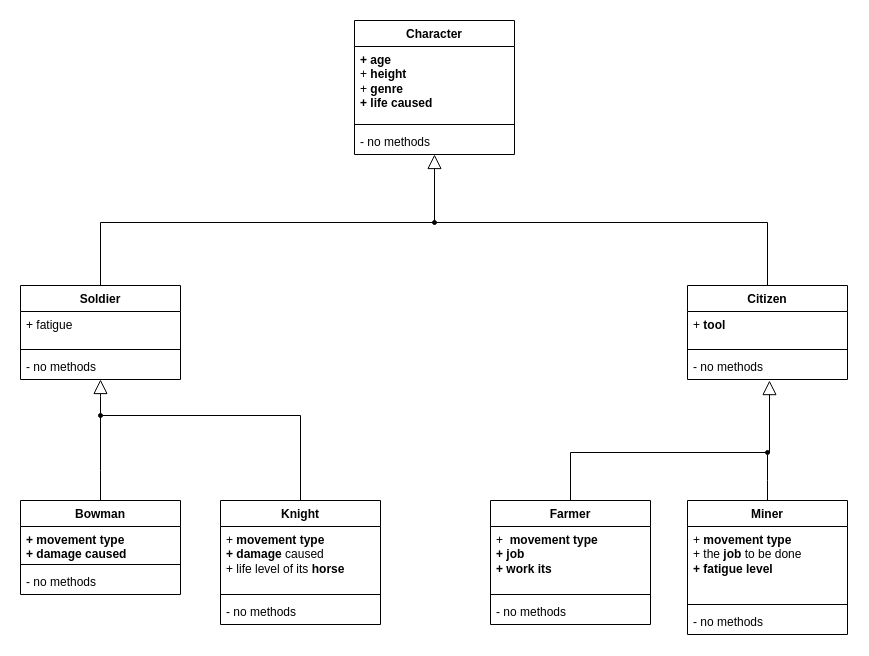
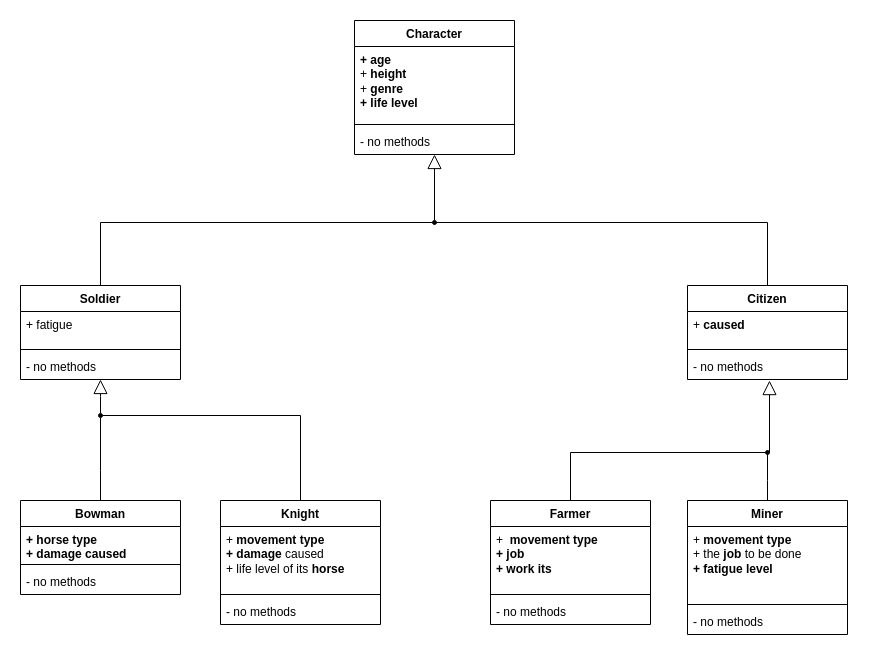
  <mxCell id="0" />
  <mxCell id="1" parent="0" />
  <mxCell id="2" value="Character" style="swimlane;fontStyle=1;align=center;verticalAlign=top;childLayout=stackLayout;horizontal=1;startSize=26;horizontalStack=0;resizeParent=1;resizeParentMax=0;resizeLast=0;collapsible=1;marginBottom=0;whiteSpace=wrap;html=1;" vertex="1" parent="1"><mxGeometry x="354" y="20" width="160" height="134" as="geometry" /></mxCell>
- <mxCell id="3" value="&lt;div&gt;&lt;strong&gt;+ age&lt;/strong&gt;&lt;/div&gt;&lt;div&gt;+ &lt;strong&gt;height&lt;/strong&gt;&lt;br&gt;&lt;/div&gt;&lt;div&gt;+&lt;strong&gt; genre&lt;/strong&gt; &lt;br&gt;&lt;/div&gt;&lt;div&gt;&lt;strong&gt;+ life caused&lt;/strong&gt;&lt;/div&gt;" style="text;strokeColor=none;fillColor=none;align=left;verticalAlign=top;spacingLeft=4;spacingRight=4;overflow=hidden;rotatable=0;points=[[0,0.5],[1,0.5]];portConstraint=eastwest;whiteSpace=wrap;html=1;" vertex="1" parent="2"><mxGeometry y="26" width="160" height="74" as="geometry" /></mxCell>
+ <mxCell id="3" value="&lt;div&gt;&lt;strong&gt;+ age&lt;/strong&gt;&lt;/div&gt;&lt;div&gt;+ &lt;strong&gt;height&lt;/strong&gt;&lt;br&gt;&lt;/div&gt;&lt;div&gt;+&lt;strong&gt; genre&lt;/strong&gt; &lt;br&gt;&lt;/div&gt;&lt;div&gt;&lt;strong&gt;+ life level&lt;/strong&gt;&lt;/div&gt;" style="text;strokeColor=none;fillColor=none;align=left;verticalAlign=top;spacingLeft=4;spacingRight=4;overflow=hidden;rotatable=0;points=[[0,0.5],[1,0.5]];portConstraint=eastwest;whiteSpace=wrap;html=1;" vertex="1" parent="2"><mxGeometry y="26" width="160" height="74" as="geometry" /></mxCell>
  <mxCell id="4" value="" style="line;strokeWidth=1;fillColor=none;align=left;verticalAlign=middle;spacingTop=-1;spacingLeft=3;spacingRight=3;rotatable=0;labelPosition=right;points=[];portConstraint=eastwest;strokeColor=inherit;" vertex="1" parent="2"><mxGeometry y="100" width="160" height="8" as="geometry" /></mxCell>
  <mxCell id="5" value="- no methods" style="text;strokeColor=none;fillColor=none;align=left;verticalAlign=top;spacingLeft=4;spacingRight=4;overflow=hidden;rotatable=0;points=[[0,0.5],[1,0.5]];portConstraint=eastwest;whiteSpace=wrap;html=1;" vertex="1" parent="2"><mxGeometry y="108" width="160" height="26" as="geometry" /></mxCell>
  <mxCell id="6" value="Soldier" style="swimlane;fontStyle=1;align=center;verticalAlign=top;childLayout=stackLayout;horizontal=1;startSize=26;horizontalStack=0;resizeParent=1;resizeParentMax=0;resizeLast=0;collapsible=1;marginBottom=0;whiteSpace=wrap;html=1;" vertex="1" parent="1"><mxGeometry y="285" width="160" height="94" as="geometry" x="20" /></mxCell>
  <mxCell id="7" value="&lt;div&gt;+ fatigue&lt;br&gt;&lt;/div&gt;&lt;div&gt;&lt;br&gt;&lt;/div&gt;" style="text;strokeColor=none;fillColor=none;align=left;verticalAlign=top;spacingLeft=4;spacingRight=4;overflow=hidden;rotatable=0;points=[[0,0.5],[1,0.5]];portConstraint=eastwest;whiteSpace=wrap;html=1;" vertex="1" parent="6"><mxGeometry y="26" width="160" height="34" as="geometry" /></mxCell>
  <mxCell id="8" value="" style="line;strokeWidth=1;fillColor=none;align=left;verticalAlign=middle;spacingTop=-1;spacingLeft=3;spacingRight=3;rotatable=0;labelPosition=right;points=[];portConstraint=eastwest;strokeColor=inherit;" vertex="1" parent="6"><mxGeometry y="60" width="160" height="8" as="geometry" /></mxCell>
  <mxCell id="9" value="- no methods" style="text;strokeColor=none;fillColor=none;align=left;verticalAlign=top;spacingLeft=4;spacingRight=4;overflow=hidden;rotatable=0;points=[[0,0.5],[1,0.5]];portConstraint=eastwest;whiteSpace=wrap;html=1;" vertex="1" parent="6"><mxGeometry y="68" width="160" height="26" as="geometry" /></mxCell>
  <mxCell id="10" style="edgeStyle=orthogonalEdgeStyle;rounded=0;orthogonalLoop=1;jettySize=auto;html=1;entryX=0.5;entryY=0;entryDx=0;entryDy=0;endArrow=none;endFill=0;" edge="1" parent="1" source="12" target="6"><mxGeometry relative="1" as="geometry"><mxPoint x="310" y="240" as="targetPoint" /></mxGeometry></mxCell>
  <mxCell id="11" style="edgeStyle=orthogonalEdgeStyle;rounded=0;orthogonalLoop=1;jettySize=auto;html=1;entryX=0.5;entryY=0;entryDx=0;entryDy=0;endArrow=none;endFill=0;" edge="1" parent="1" source="12" target="14"><mxGeometry relative="1" as="geometry"><mxPoint x="510" y="220" as="targetPoint" /></mxGeometry></mxCell>
  <mxCell id="12" value="" style="verticalAlign=bottom;html=1;ellipse;fillColor=strokeColor;fontFamily=Helvetica;fontSize=11;fontColor=default;" vertex="1" parent="1"><mxGeometry x="432" y="220" width="4" height="4" as="geometry" /></mxCell>
  <mxCell id="13" value="" style="edgeStyle=elbowEdgeStyle;html=1;endSize=12;endArrow=block;endFill=0;elbow=horizontal;rounded=0;labelBackgroundColor=default;fontFamily=Helvetica;fontSize=11;fontColor=default;shape=connector;entryX=0.5;entryY=1;entryDx=0;entryDy=0;" edge="1" source="12" parent="1" target="2"><mxGeometry x="1" relative="1" as="geometry"><mxPoint x="390" y="190" as="targetPoint" /><Array as="points"><mxPoint x="434" y="220" /></Array></mxGeometry></mxCell>
  <mxCell id="14" value="&lt;strong&gt;Citizen&lt;/strong&gt;" style="swimlane;fontStyle=1;align=center;verticalAlign=top;childLayout=stackLayout;horizontal=1;startSize=26;horizontalStack=0;resizeParent=1;resizeParentMax=0;resizeLast=0;collapsible=1;marginBottom=0;whiteSpace=wrap;html=1;" vertex="1" parent="1"><mxGeometry x="687" y="285" width="160" height="94" as="geometry" /></mxCell>
- <mxCell id="15" value="&lt;div&gt;+ &lt;strong&gt;tool&lt;/strong&gt;&lt;br&gt;&lt;/div&gt;" style="text;strokeColor=none;fillColor=none;align=left;verticalAlign=top;spacingLeft=4;spacingRight=4;overflow=hidden;rotatable=0;points=[[0,0.5],[1,0.5]];portConstraint=eastwest;whiteSpace=wrap;html=1;" vertex="1" parent="14"><mxGeometry y="26" width="160" height="34" as="geometry" /></mxCell>
+ <mxCell id="15" value="&lt;div&gt;+ &lt;strong&gt;caused&lt;/strong&gt;&lt;br&gt;&lt;/div&gt;" style="text;strokeColor=none;fillColor=none;align=left;verticalAlign=top;spacingLeft=4;spacingRight=4;overflow=hidden;rotatable=0;points=[[0,0.5],[1,0.5]];portConstraint=eastwest;whiteSpace=wrap;html=1;" vertex="1" parent="14"><mxGeometry y="26" width="160" height="34" as="geometry" /></mxCell>
  <mxCell id="16" value="" style="line;strokeWidth=1;fillColor=none;align=left;verticalAlign=middle;spacingTop=-1;spacingLeft=3;spacingRight=3;rotatable=0;labelPosition=right;points=[];portConstraint=eastwest;strokeColor=inherit;" vertex="1" parent="14"><mxGeometry y="60" width="160" height="8" as="geometry" /></mxCell>
  <mxCell id="17" value="- no methods" style="text;strokeColor=none;fillColor=none;align=left;verticalAlign=top;spacingLeft=4;spacingRight=4;overflow=hidden;rotatable=0;points=[[0,0.5],[1,0.5]];portConstraint=eastwest;whiteSpace=wrap;html=1;" vertex="1" parent="14"><mxGeometry y="68" width="160" height="26" as="geometry" /></mxCell>
  <mxCell id="18" value="&lt;strong&gt;Bowman&lt;/strong&gt;" style="swimlane;fontStyle=1;align=center;verticalAlign=top;childLayout=stackLayout;horizontal=1;startSize=26;horizontalStack=0;resizeParent=1;resizeParentMax=0;resizeLast=0;collapsible=1;marginBottom=0;whiteSpace=wrap;html=1;" vertex="1" parent="1"><mxGeometry y="500" width="160" height="94" as="geometry" x="20" /></mxCell>
- <mxCell id="19" value="&lt;div&gt;&lt;b&gt;+  movement type&lt;/b&gt;&lt;/div&gt;&lt;div&gt;&lt;b&gt;+ damage caused&lt;/b&gt;&lt;/div&gt;&lt;div&gt;&lt;b&gt;&lt;br&gt;&lt;/b&gt;&lt;/div&gt;" style="text;strokeColor=none;fillColor=none;align=left;verticalAlign=top;spacingLeft=4;spacingRight=4;overflow=hidden;rotatable=0;points=[[0,0.5],[1,0.5]];portConstraint=eastwest;whiteSpace=wrap;html=1;" vertex="1" parent="18"><mxGeometry y="26" width="160" height="34" as="geometry" /></mxCell>
+ <mxCell id="19" value="&lt;div&gt;&lt;b&gt;+  horse type&lt;/b&gt;&lt;/div&gt;&lt;div&gt;&lt;b&gt;+ damage caused&lt;/b&gt;&lt;/div&gt;&lt;div&gt;&lt;b&gt;&lt;br&gt;&lt;/b&gt;&lt;/div&gt;" style="text;strokeColor=none;fillColor=none;align=left;verticalAlign=top;spacingLeft=4;spacingRight=4;overflow=hidden;rotatable=0;points=[[0,0.5],[1,0.5]];portConstraint=eastwest;whiteSpace=wrap;html=1;" vertex="1" parent="18"><mxGeometry y="26" width="160" height="34" as="geometry" /></mxCell>
  <mxCell id="20" value="" style="line;strokeWidth=1;fillColor=none;align=left;verticalAlign=middle;spacingTop=-1;spacingLeft=3;spacingRight=3;rotatable=0;labelPosition=right;points=[];portConstraint=eastwest;strokeColor=inherit;" vertex="1" parent="18"><mxGeometry y="60" width="160" height="8" as="geometry" /></mxCell>
  <mxCell id="21" value="- no methods" style="text;strokeColor=none;fillColor=none;align=left;verticalAlign=top;spacingLeft=4;spacingRight=4;overflow=hidden;rotatable=0;points=[[0,0.5],[1,0.5]];portConstraint=eastwest;whiteSpace=wrap;html=1;" vertex="1" parent="18"><mxGeometry y="68" width="160" height="26" as="geometry" /></mxCell>
  <mxCell id="22" value="&lt;strong&gt;Knight&lt;/strong&gt;" style="swimlane;fontStyle=1;align=center;verticalAlign=top;childLayout=stackLayout;horizontal=1;startSize=26;horizontalStack=0;resizeParent=1;resizeParentMax=0;resizeLast=0;collapsible=1;marginBottom=0;whiteSpace=wrap;html=1;" vertex="1" parent="1"><mxGeometry x="220" y="500" width="160" height="124" as="geometry" /></mxCell>
  <mxCell id="23" value="&lt;div&gt;+ &lt;strong&gt;movement type&lt;br&gt;&lt;/strong&gt;&lt;/div&gt;&lt;div&gt;&lt;strong&gt;+ damage&lt;/strong&gt; caused&lt;/div&gt;&lt;div&gt;+ life level of its &lt;strong&gt;horse&lt;/strong&gt;&lt;/div&gt;" style="text;strokeColor=none;fillColor=none;align=left;verticalAlign=top;spacingLeft=4;spacingRight=4;overflow=hidden;rotatable=0;points=[[0,0.5],[1,0.5]];portConstraint=eastwest;whiteSpace=wrap;html=1;" vertex="1" parent="22"><mxGeometry y="26" width="160" height="64" as="geometry" /></mxCell>
  <mxCell id="24" value="" style="line;strokeWidth=1;fillColor=none;align=left;verticalAlign=middle;spacingTop=-1;spacingLeft=3;spacingRight=3;rotatable=0;labelPosition=right;points=[];portConstraint=eastwest;strokeColor=inherit;" vertex="1" parent="22"><mxGeometry y="90" width="160" height="8" as="geometry" /></mxCell>
  <mxCell id="25" value="- no methods" style="text;strokeColor=none;fillColor=none;align=left;verticalAlign=top;spacingLeft=4;spacingRight=4;overflow=hidden;rotatable=0;points=[[0,0.5],[1,0.5]];portConstraint=eastwest;whiteSpace=wrap;html=1;" vertex="1" parent="22"><mxGeometry y="98" width="160" height="26" as="geometry" /></mxCell>
  <mxCell id="26" value="&lt;strong&gt;Farmer&lt;/strong&gt;" style="swimlane;fontStyle=1;align=center;verticalAlign=top;childLayout=stackLayout;horizontal=1;startSize=26;horizontalStack=0;resizeParent=1;resizeParentMax=0;resizeLast=0;collapsible=1;marginBottom=0;whiteSpace=wrap;html=1;" vertex="1" parent="1"><mxGeometry x="490" y="500" width="160" height="124" as="geometry" /></mxCell>
  <mxCell id="27" value="&lt;div&gt;+&amp;nbsp; &lt;strong&gt;movement type&lt;/strong&gt;&lt;/div&gt;&lt;div&gt;&lt;strong&gt;+ job&lt;/strong&gt;&lt;/div&gt;&lt;div&gt;&lt;strong&gt;+ work its&lt;/strong&gt;&lt;/div&gt;" style="text;strokeColor=none;fillColor=none;align=left;verticalAlign=top;spacingLeft=4;spacingRight=4;overflow=hidden;rotatable=0;points=[[0,0.5],[1,0.5]];portConstraint=eastwest;whiteSpace=wrap;html=1;" vertex="1" parent="26"><mxGeometry y="26" width="160" height="64" as="geometry" /></mxCell>
  <mxCell id="28" value="" style="line;strokeWidth=1;fillColor=none;align=left;verticalAlign=middle;spacingTop=-1;spacingLeft=3;spacingRight=3;rotatable=0;labelPosition=right;points=[];portConstraint=eastwest;strokeColor=inherit;" vertex="1" parent="26"><mxGeometry y="90" width="160" height="8" as="geometry" /></mxCell>
  <mxCell id="29" value="- no methods" style="text;strokeColor=none;fillColor=none;align=left;verticalAlign=top;spacingLeft=4;spacingRight=4;overflow=hidden;rotatable=0;points=[[0,0.5],[1,0.5]];portConstraint=eastwest;whiteSpace=wrap;html=1;" vertex="1" parent="26"><mxGeometry y="98" width="160" height="26" as="geometry" /></mxCell>
  <mxCell id="30" value="&lt;strong&gt;Miner&lt;/strong&gt;" style="swimlane;fontStyle=1;align=center;verticalAlign=top;childLayout=stackLayout;horizontal=1;startSize=26;horizontalStack=0;resizeParent=1;resizeParentMax=0;resizeLast=0;collapsible=1;marginBottom=0;whiteSpace=wrap;html=1;" vertex="1" parent="1"><mxGeometry x="687" y="500" width="160" height="134" as="geometry" /></mxCell>
  <mxCell id="31" value="&lt;div&gt;+ &lt;strong&gt;movement type&lt;/strong&gt;&lt;br&gt;&lt;/div&gt;&lt;div&gt;+ the &lt;strong&gt;job&lt;/strong&gt; to be done&lt;/div&gt;&lt;div&gt;&lt;strong&gt;+ fatigue level&lt;/strong&gt;&lt;/div&gt;" style="text;strokeColor=none;fillColor=none;align=left;verticalAlign=top;spacingLeft=4;spacingRight=4;overflow=hidden;rotatable=0;points=[[0,0.5],[1,0.5]];portConstraint=eastwest;whiteSpace=wrap;html=1;" vertex="1" parent="30"><mxGeometry y="26" width="160" height="74" as="geometry" /></mxCell>
  <mxCell id="32" value="" style="line;strokeWidth=1;fillColor=none;align=left;verticalAlign=middle;spacingTop=-1;spacingLeft=3;spacingRight=3;rotatable=0;labelPosition=right;points=[];portConstraint=eastwest;strokeColor=inherit;" vertex="1" parent="30"><mxGeometry y="100" width="160" height="8" as="geometry" /></mxCell>
  <mxCell id="33" value="- no methods" style="text;strokeColor=none;fillColor=none;align=left;verticalAlign=top;spacingLeft=4;spacingRight=4;overflow=hidden;rotatable=0;points=[[0,0.5],[1,0.5]];portConstraint=eastwest;whiteSpace=wrap;html=1;" vertex="1" parent="30"><mxGeometry y="108" width="160" height="26" as="geometry" /></mxCell>
  <mxCell id="34" value="" style="verticalAlign=bottom;html=1;ellipse;fillColor=strokeColor;fontFamily=Helvetica;fontSize=11;fontColor=default;" vertex="1" parent="1"><mxGeometry x="98" y="413" width="4" height="4" as="geometry" /></mxCell>
  <mxCell id="35" value="" style="edgeStyle=elbowEdgeStyle;html=1;endSize=12;endArrow=block;endFill=0;elbow=horizontal;rounded=0;labelBackgroundColor=default;fontFamily=Helvetica;fontSize=11;fontColor=default;shape=connector;entryX=0.5;entryY=1;entryDx=0;entryDy=0;" edge="1" source="34" parent="1" target="6"><mxGeometry x="1" relative="1" as="geometry"><mxPoint x="100" y="390" as="targetPoint" /></mxGeometry></mxCell>
  <mxCell id="36" value="" style="edgeStyle=elbowEdgeStyle;html=1;elbow=vertical;verticalAlign=bottom;endArrow=none;rounded=0;labelBackgroundColor=default;fontFamily=Helvetica;fontSize=11;fontColor=default;startSize=14;shape=connector;entryX=0.5;entryY=0;entryDx=0;entryDy=0;" edge="1" source="34" parent="1" target="22"><mxGeometry x="1" relative="1" as="geometry"><mxPoint x="520" y="410" as="targetPoint" /><Array as="points"><mxPoint x="300" y="415" /></Array></mxGeometry></mxCell>
  <mxCell id="37" value="" style="edgeStyle=elbowEdgeStyle;html=1;elbow=vertical;verticalAlign=bottom;endArrow=none;rounded=0;labelBackgroundColor=default;fontFamily=Helvetica;fontSize=11;fontColor=default;startSize=14;shape=connector;entryX=0.5;entryY=0;entryDx=0;entryDy=0;" edge="1" source="34" parent="1" target="18"><mxGeometry x="1" relative="1" as="geometry"><mxPoint x="380" y="410" as="targetPoint" /><Array as="points"><mxPoint x="120" y="470" /></Array></mxGeometry></mxCell>
  <mxCell id="38" value="" style="verticalAlign=bottom;html=1;ellipse;fillColor=strokeColor;fontFamily=Helvetica;fontSize=11;fontColor=default;" vertex="1" parent="1"><mxGeometry x="765" y="450" width="4" height="4" as="geometry" /></mxCell>
  <mxCell id="39" value="" style="edgeStyle=elbowEdgeStyle;html=1;endSize=12;endArrow=block;endFill=0;elbow=horizontal;rounded=0;labelBackgroundColor=default;fontFamily=Helvetica;fontSize=11;fontColor=default;shape=connector;entryX=0.512;entryY=1.041;entryDx=0;entryDy=0;entryPerimeter=0;" edge="1" source="38" parent="1" target="17"><mxGeometry x="1" relative="1" as="geometry"><mxPoint x="792" y="390" as="targetPoint" /><Array as="points"><mxPoint x="769" y="420" /></Array></mxGeometry></mxCell>
  <mxCell id="40" value="" style="edgeStyle=elbowEdgeStyle;html=1;elbow=vertical;verticalAlign=bottom;endArrow=none;rounded=0;labelBackgroundColor=default;fontFamily=Helvetica;fontSize=11;fontColor=default;startSize=14;shape=connector;entryX=0.5;entryY=0;entryDx=0;entryDy=0;" edge="1" source="38" parent="1" target="30"><mxGeometry x="1" relative="1" as="geometry"><mxPoint x="560" y="390" as="targetPoint" /><Array as="points"><mxPoint x="760" y="480" /></Array></mxGeometry></mxCell>
  <mxCell id="41" value="" style="edgeStyle=elbowEdgeStyle;html=1;elbow=vertical;verticalAlign=bottom;endArrow=none;rounded=0;labelBackgroundColor=default;fontFamily=Helvetica;fontSize=11;fontColor=default;startSize=14;shape=connector;entryX=0.5;entryY=0;entryDx=0;entryDy=0;" edge="1" source="38" parent="1" target="26"><mxGeometry x="1" relative="1" as="geometry"><mxPoint x="420" y="390" as="targetPoint" /><Array as="points"><mxPoint x="560" y="452" /></Array></mxGeometry></mxCell>
